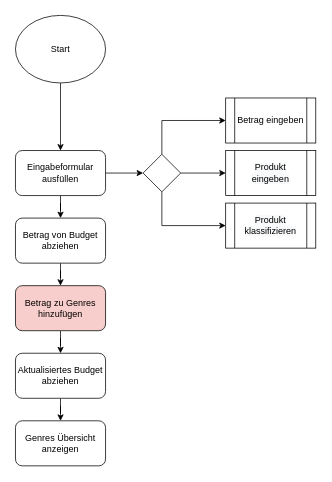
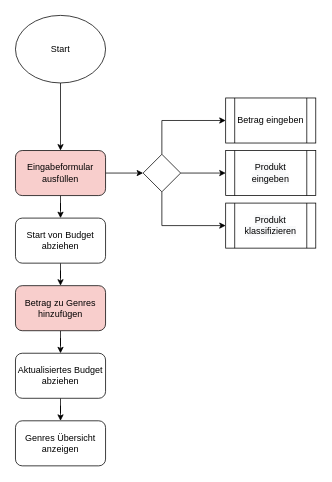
  <mxCell id="0" />
  <mxCell id="1" parent="0" />
  <mxCell id="2" value="" style="edgeStyle=orthogonalEdgeStyle;rounded=0;orthogonalLoop=1;jettySize=auto;html=1;" edge="1" parent="1" source="3" target="6"><mxGeometry relative="1" as="geometry" /></mxCell>
  <mxCell id="3" value="Start" style="ellipse;whiteSpace=wrap;html=1;" vertex="1" parent="1"><mxGeometry x="20" y="20" width="120" height="90" as="geometry" /></mxCell>
  <mxCell id="4" value="" style="edgeStyle=orthogonalEdgeStyle;rounded=0;orthogonalLoop=1;jettySize=auto;html=1;" edge="1" parent="1" source="6" target="13"><mxGeometry relative="1" as="geometry" /></mxCell>
  <mxCell id="5" value="" style="edgeStyle=orthogonalEdgeStyle;rounded=0;orthogonalLoop=1;jettySize=auto;html=1;" edge="1" parent="1" source="6" target="15"><mxGeometry relative="1" as="geometry" /></mxCell>
- <mxCell id="6" value="Eingabeformular ausfüllen" style="rounded=1;whiteSpace=wrap;html=1;" vertex="1" parent="1"><mxGeometry x="20" y="200" width="120" height="60" as="geometry" /></mxCell>
+ <mxCell id="6" value="Eingabeformular ausfüllen" style="rounded=1;whiteSpace=wrap;html=1;fillColor=#f8cecc;" vertex="1" parent="1"><mxGeometry x="20" y="200" width="120" height="60" as="geometry" /></mxCell>
  <mxCell id="7" value="&lt;span&gt;Betrag eingeben&lt;/span&gt;" style="shape=process;whiteSpace=wrap;html=1;backgroundOutline=1;" vertex="1" parent="1"><mxGeometry x="300" y="130" width="120" height="60" as="geometry" /></mxCell>
  <mxCell id="8" value="&lt;span style=&quot;color: rgb(0 , 0 , 0) ; font-family: &amp;#34;helvetica&amp;#34; ; font-size: 12px ; font-style: normal ; font-weight: 400 ; letter-spacing: normal ; text-align: center ; text-indent: 0px ; text-transform: none ; word-spacing: 0px ; background-color: rgb(248 , 249 , 250) ; display: inline ; float: none&quot;&gt;Produkt eingeben&lt;/span&gt;" style="shape=process;whiteSpace=wrap;html=1;backgroundOutline=1;" vertex="1" parent="1"><mxGeometry x="300" y="200" width="120" height="60" as="geometry" /></mxCell>
  <mxCell id="9" value="&#10;&#10;&lt;span style=&quot;color: rgb(0, 0, 0); font-family: helvetica; font-size: 12px; font-style: normal; font-weight: 400; letter-spacing: normal; text-align: center; text-indent: 0px; text-transform: none; word-spacing: 0px; background-color: rgb(248, 249, 250); display: inline; float: none;&quot;&gt;Produkt klassifizieren&lt;/span&gt;&#10;&#10;" style="shape=process;whiteSpace=wrap;html=1;backgroundOutline=1;" vertex="1" parent="1"><mxGeometry x="300" y="270" width="120" height="60" as="geometry" /></mxCell>
  <mxCell id="10" value="" style="edgeStyle=orthogonalEdgeStyle;rounded=0;orthogonalLoop=1;jettySize=auto;html=1;" edge="1" parent="1" source="13" target="8"><mxGeometry relative="1" as="geometry" /></mxCell>
  <mxCell id="11" style="edgeStyle=orthogonalEdgeStyle;rounded=0;orthogonalLoop=1;jettySize=auto;html=1;entryX=0;entryY=0.5;entryDx=0;entryDy=0;exitX=0.5;exitY=1;exitDx=0;exitDy=0;" edge="1" parent="1" source="13" target="9"><mxGeometry relative="1" as="geometry" /></mxCell>
  <mxCell id="12" style="edgeStyle=orthogonalEdgeStyle;rounded=0;orthogonalLoop=1;jettySize=auto;html=1;exitX=0.5;exitY=0;exitDx=0;exitDy=0;entryX=0;entryY=0.5;entryDx=0;entryDy=0;" edge="1" parent="1" source="13" target="7"><mxGeometry relative="1" as="geometry" /></mxCell>
  <mxCell id="13" value="" style="rhombus;whiteSpace=wrap;html=1;" vertex="1" parent="1"><mxGeometry x="190" y="205" width="50" height="50" as="geometry" /></mxCell>
  <mxCell id="14" value="" style="edgeStyle=orthogonalEdgeStyle;rounded=0;orthogonalLoop=1;jettySize=auto;html=1;" edge="1" parent="1" source="15" target="17"><mxGeometry relative="1" as="geometry" /></mxCell>
- <mxCell id="15" value="Betrag von Budget abziehen" style="rounded=1;whiteSpace=wrap;html=1;" vertex="1" parent="1"><mxGeometry x="20" y="290" width="120" height="60" as="geometry" /></mxCell>
+ <mxCell id="15" value="Start von Budget abziehen" style="rounded=1;whiteSpace=wrap;html=1;" vertex="1" parent="1"><mxGeometry x="20" y="290" width="120" height="60" as="geometry" /></mxCell>
  <mxCell id="16" value="" style="edgeStyle=orthogonalEdgeStyle;rounded=0;orthogonalLoop=1;jettySize=auto;html=1;" edge="1" parent="1" source="17" target="19"><mxGeometry relative="1" as="geometry" /></mxCell>
  <mxCell id="17" value="Betrag zu Genres hinzufügen" style="rounded=1;whiteSpace=wrap;html=1;fillColor=#f8cecc;" vertex="1" parent="1"><mxGeometry x="20" y="380" width="120" height="60" as="geometry" /></mxCell>
  <mxCell id="18" value="" style="edgeStyle=orthogonalEdgeStyle;rounded=0;orthogonalLoop=1;jettySize=auto;html=1;" edge="1" parent="1" source="19" target="20"><mxGeometry relative="1" as="geometry" /></mxCell>
  <mxCell id="19" value="Aktualisiertes Budget abziehen" style="rounded=1;whiteSpace=wrap;html=1;" vertex="1" parent="1"><mxGeometry x="20" y="470" width="120" height="60" as="geometry" /></mxCell>
  <mxCell id="20" value="Genres Übersicht anzeigen" style="rounded=1;whiteSpace=wrap;html=1;" vertex="1" parent="1"><mxGeometry x="20" y="560" width="120" height="60" as="geometry" /></mxCell>
